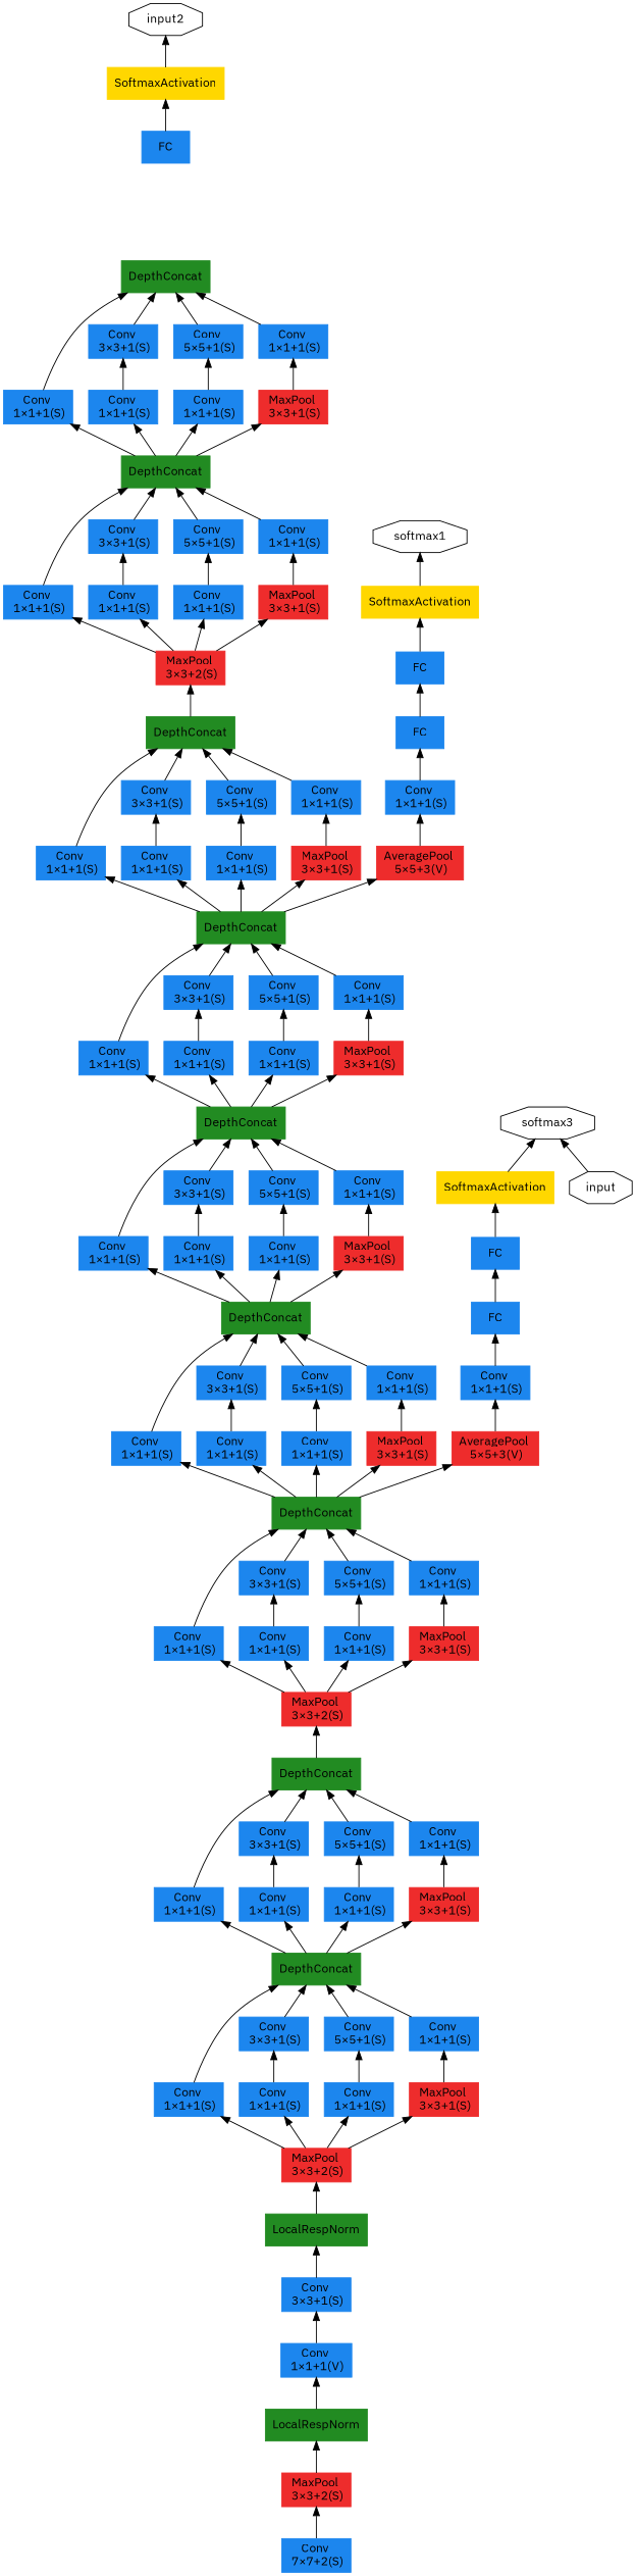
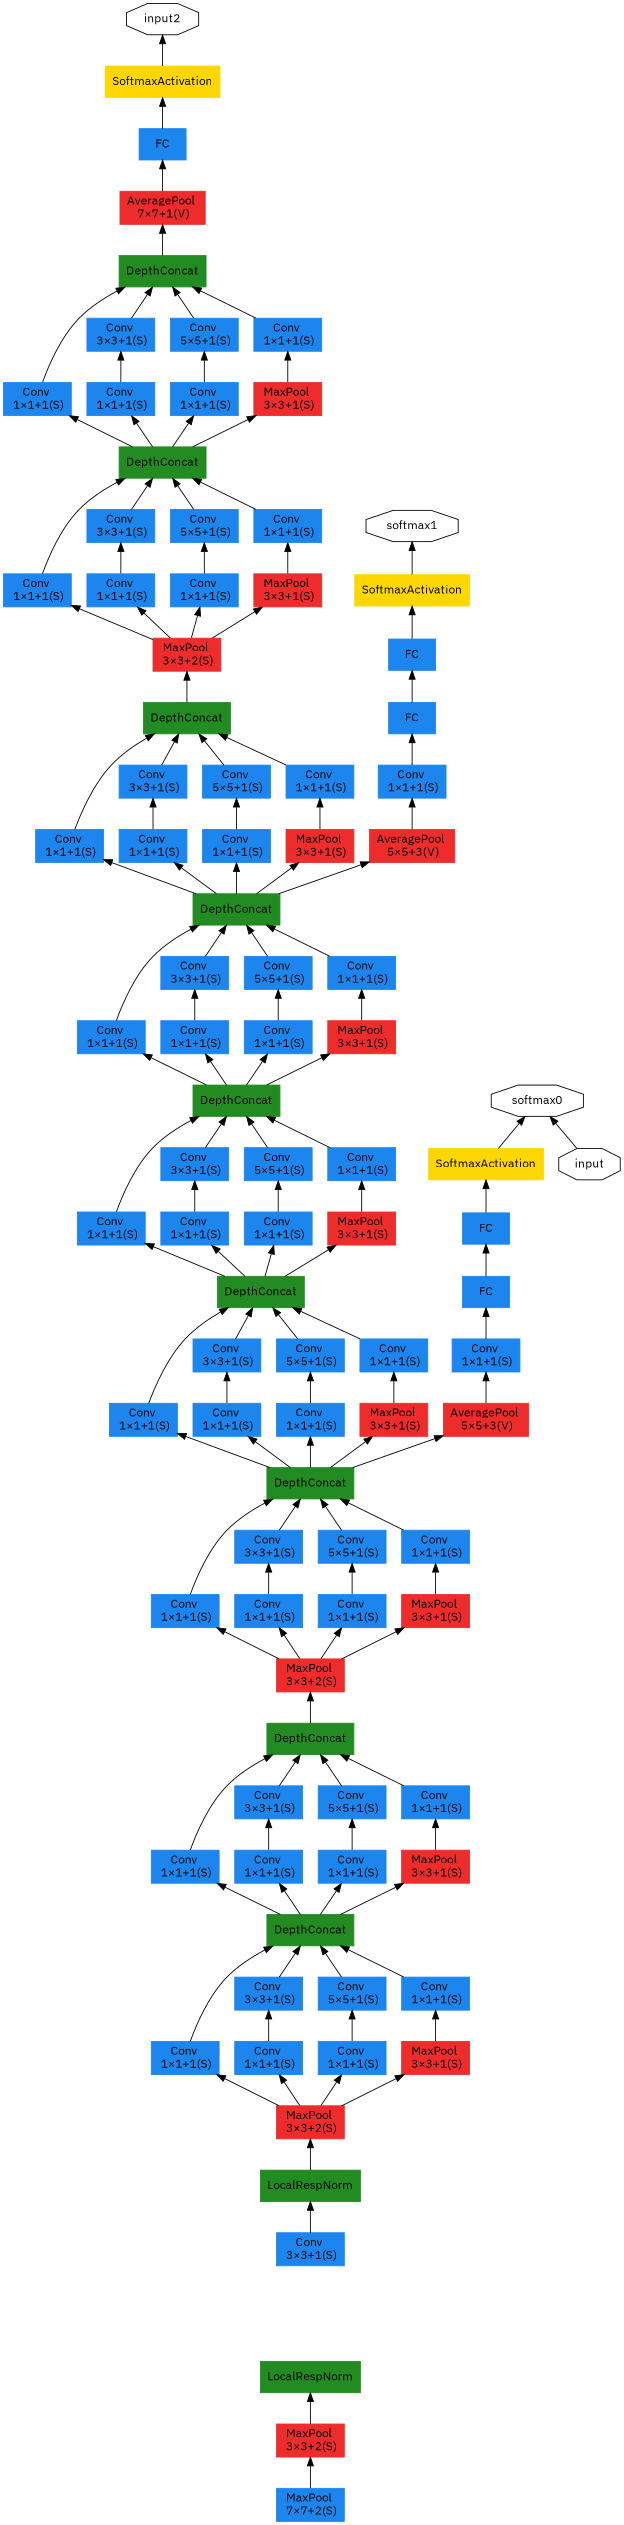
  digraph {
    fontname="IBM Plex Sans"
    node [fontname="IBM Plex Sans" shape=box color=dodgerblue2 style=filled]
    edge [dir=back fontname="IBM Plex Sans"]
    n1 [label=input2 shape=octagon color="" style=""]
    n2 [color=gold label=SoftmaxActivation]
    n3 [label=FC]
+   n4 [color=firebrick2 label="AveragePool \n 7×7+1(V)"]
    n5 [color=forestgreen label=DepthConcat]
    n6 [label="Conv \n 1×1+1(S)"]
    n7 [label="Conv \n 3×3+1(S)"]
    n8 [label="Conv \n 5×5+1(S)"]
    n9 [label="Conv \n 1×1+1(S)"]
    n10 [color=forestgreen label=DepthConcat]
    n11 [label="Conv \n 1×1+1(S)"]
    n12 [label="Conv \n 1×1+1(S)"]
    n13 [color=firebrick2 label="MaxPool \n 3×3+1(S)"]
    n14 [label="Conv \n 1×1+1(S)"]
    n15 [label="Conv \n 3×3+1(S)"]
    n16 [label="Conv \n 5×5+1(S)"]
    n17 [label="Conv \n 1×1+1(S)"]
    n18 [color=firebrick2 label="MaxPool \n 3×3+2(S)"]
    n19 [label="Conv \n 1×1+1(S)"]
    n20 [label="Conv \n 1×1+1(S)"]
    n21 [color=firebrick2 label="MaxPool \n 3×3+1(S)"]
    n22 [color=forestgreen label=DepthConcat]
    n23 [label="Conv \n 1×1+1(S)"]
    n24 [label="Conv \n 3×3+1(S)"]
    n25 [label="Conv \n 5×5+1(S)"]
    n26 [label="Conv \n 1×1+1(S)"]
    n27 [color=forestgreen label=DepthConcat]
    n28 [label="Conv \n 1×1+1(S)"]
    n29 [label="Conv \n 1×1+1(S)"]
    n30 [color=firebrick2 label="MaxPool \n 3×3+1(S)"]
    n31 [label="Conv \n 1×1+1(S)"]
    n32 [label="Conv \n 3×3+1(S)"]
    n33 [label="Conv \n 5×5+1(S)"]
    n34 [label="Conv \n 1×1+1(S)"]
    n35 [color=forestgreen label=DepthConcat]
    n36 [label="Conv \n 1×1+1(S)"]
    n37 [label="Conv \n 1×1+1(S)"]
    n38 [color=firebrick2 label="MaxPool \n 3×3+1(S)"]
    n39 [label="Conv \n 1×1+1(S)"]
    n40 [color=firebrick2 label="AveragePool \n 5×5+3(V)"]
    softmax1 [shape=octagon color="" style=""]
    n42 [color=gold label=SoftmaxActivation]
    n43 [label=FC]
    n44 [label=FC]
    n45 [label="Conv \n 1×1+1(S)"]
    n46 [label="Conv \n 3×3+1(S)"]
    n47 [label="Conv \n 5×5+1(S)"]
    n48 [label="Conv \n 1×1+1(S)"]
    n49 [color=forestgreen label=DepthConcat]
    n50 [label="Conv \n 1×1+1(S)"]
    n51 [label="Conv \n 1×1+1(S)"]
    n52 [color=firebrick2 label="MaxPool \n 3×3+1(S)"]
    n53 [label="Conv \n 1×1+1(S)"]
    n54 [label="Conv \n 3×3+1(S)"]
    n55 [label="Conv \n 5×5+1(S)"]
    n56 [label="Conv \n 1×1+1(S)"]
    n57 [color=forestgreen label=DepthConcat]
    n58 [label="Conv \n 1×1+1(S)"]
    n59 [label="Conv \n 1×1+1(S)"]
    n60 [color=firebrick2 label="MaxPool \n 3×3+1(S)"]
    n61 [label="Conv \n 1×1+1(S)"]
    n62 [label="Conv \n 3×3+1(S)"]
    n63 [label="Conv \n 5×5+1(S)"]
    n64 [label="Conv \n 1×1+1(S)"]
    n65 [color=firebrick2 label="MaxPool \n 3×3+2(S)"]
    n66 [label="Conv \n 1×1+1(S)"]
    n67 [label="Conv \n 1×1+1(S)"]
    n68 [color=firebrick2 label="MaxPool \n 3×3+1(S)"]
-   softmax0 [shape=octagon label=softmax3 color="" style=""]
+   softmax0 [shape=octagon color="" style=""]
    n70 [color=gold label=SoftmaxActivation]
    input [shape=octagon color="" style=""]
    n72 [label=FC]
    n73 [label=FC]
    n74 [label="Conv \n 1×1+1(S)"]
    n75 [color=firebrick2 label="AveragePool \n 5×5+3(V)"]
    n76 [color=forestgreen label=DepthConcat]
    n77 [label="Conv \n 1×1+1(S)"]
    n78 [label="Conv \n 3×3+1(S)"]
    n79 [label="Conv \n 5×5+1(S)"]
    n80 [label="Conv \n 1×1+1(S)"]
    n81 [color=forestgreen label=DepthConcat]
    n82 [label="Conv \n 1×1+1(S)"]
    n83 [label="Conv \n 1×1+1(S)"]
    n84 [color=firebrick2 label="MaxPool \n 3×3+1(S)"]
    n85 [label="Conv \n 1×1+1(S)"]
    n86 [label="Conv \n 3×3+1(S)"]
    n87 [label="Conv \n 5×5+1(S)"]
    n88 [label="Conv \n 1×1+1(S)"]
    n89 [color=firebrick2 label="MaxPool \n 3×3+2(S)"]
    n90 [label="Conv \n 1×1+1(S)"]
    n91 [label="Conv \n 1×1+1(S)"]
    n92 [color=firebrick2 label="MaxPool \n 3×3+1(S)"]
    n93 [color=forestgreen label=LocalRespNorm]
    n94 [label="Conv \n 3×3+1(S)"]
-   n95 [label="Conv \n 1×1+1(V)"]
    n96 [color=forestgreen label=LocalRespNorm]
    n97 [color=firebrick2 label="MaxPool \n 3×3+2(S)"]
-   n98 [label="Conv \n 7×7+2(S)"]
+   n98 [label="MaxPool \n 7×7+2(S)"]
    n1 -> n2
    n2 -> n3
+   n3 -> n4
+   n4 -> n5
    n5 -> n6
    n5 -> n7
    n5 -> n8
    n5 -> n9
    n6 -> n10
    n7 -> n11
    n8 -> n12
    n9 -> n13
    n10 -> n14
    n10 -> n15
    n10 -> n16
    n10 -> n17
    n11 -> n10
    n12 -> n10
    n13 -> n10
    n14 -> n18
    n15 -> n19
    n16 -> n20
    n17 -> n21
    n18 -> n22
    n19 -> n18
    n20 -> n18
    n21 -> n18
    n22 -> n23
    n22 -> n24
    n22 -> n25
    n22 -> n26
    n23 -> n27
    n24 -> n28
    n25 -> n29
    n26 -> n30
    n27 -> n31
    n27 -> n32
    n27 -> n33
    n27 -> n34
    n28 -> n27
    n29 -> n27
    n30 -> n27
    n31 -> n35
    n32 -> n36
    n33 -> n37
    n34 -> n38
    n35 -> n45
    n35 -> n46
    n35 -> n47
    n35 -> n48
    n36 -> n35
    n37 -> n35
    n38 -> n35
    n39 -> n40
    n40 -> n27
    softmax1 -> n42
    n42 -> n43
    n43 -> n44
    n44 -> n39
    n45 -> n49
    n46 -> n50
    n47 -> n51
    n48 -> n52
    n49 -> n53
    n49 -> n54
    n49 -> n55
    n49 -> n56
    n50 -> n49
    n51 -> n49
    n52 -> n49
    n53 -> n57
    n54 -> n58
    n55 -> n59
    n56 -> n60
    n57 -> n61
    n57 -> n62
    n57 -> n63
    n57 -> n64
    n58 -> n57
    n59 -> n57
    n60 -> n57
    n61 -> n65
    n62 -> n66
    n63 -> n67
    n64 -> n68
    n65 -> n76
    n66 -> n65
    n67 -> n65
    n68 -> n65
    softmax0 -> n70
    softmax0 -> input
    n70 -> n72
    n72 -> n73
    n73 -> n74
    n74 -> n75
    n75 -> n57
    n76 -> n77
    n76 -> n78
    n76 -> n79
    n76 -> n80
    n77 -> n81
    n78 -> n82
    n79 -> n83
    n80 -> n84
    n81 -> n85
    n81 -> n86
    n81 -> n87
    n81 -> n88
    n82 -> n81
    n83 -> n81
    n84 -> n81
    n85 -> n89
    n86 -> n90
    n87 -> n91
    n88 -> n92
    n89 -> n93
    n90 -> n89
    n91 -> n89
    n92 -> n89
    n93 -> n94
-   n94 -> n95
-   n95 -> n96
    n96 -> n97
    n97 -> n98
  }
